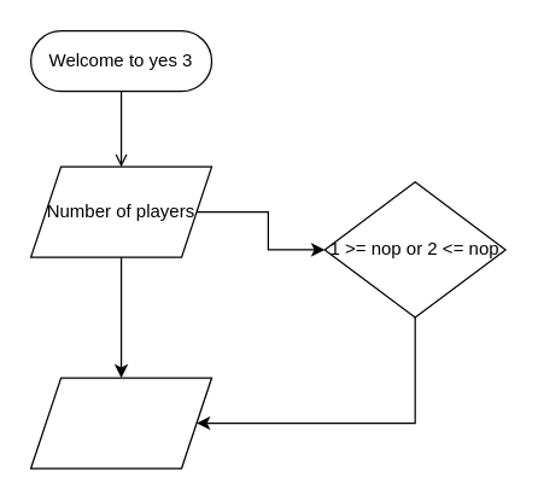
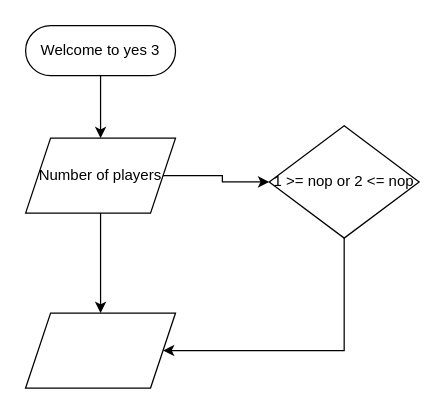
  <mxCell id="0" />
  <mxCell id="1" parent="0" />
- <mxCell id="2" style="edgeStyle=orthogonalEdgeStyle;rounded=0;orthogonalLoop=1;jettySize=auto;html=1;entryX=0.5;entryY=0;entryDx=0;entryDy=0;endArrow=open;" edge="1" parent="1" source="3" target="6"><mxGeometry relative="1" as="geometry" /></mxCell>
+ <mxCell id="2" style="edgeStyle=orthogonalEdgeStyle;rounded=0;orthogonalLoop=1;jettySize=auto;html=1;entryX=0.5;entryY=0;entryDx=0;entryDy=0;" edge="1" parent="1" source="3" target="6"><mxGeometry relative="1" as="geometry" /></mxCell>
  <mxCell id="3" value="Welcome to yes 3" style="rounded=1;whiteSpace=wrap;html=1;fontSize=12;glass=0;strokeWidth=1;shadow=0;arcSize=50;" parent="1" vertex="1"><mxGeometry x="20" y="20" width="120" height="40" as="geometry" /></mxCell>
  <mxCell id="4" style="edgeStyle=orthogonalEdgeStyle;rounded=0;orthogonalLoop=1;jettySize=auto;html=1;entryX=0;entryY=0.5;entryDx=0;entryDy=0;" edge="1" parent="1" source="6" target="8"><mxGeometry relative="1" as="geometry" /></mxCell>
  <mxCell id="5" style="edgeStyle=orthogonalEdgeStyle;rounded=0;orthogonalLoop=1;jettySize=auto;html=1;entryX=0.5;entryY=0;entryDx=0;entryDy=0;" edge="1" parent="1" source="6" target="9"><mxGeometry relative="1" as="geometry" /></mxCell>
  <mxCell id="6" value="Number of players" style="shape=parallelogram;perimeter=parallelogramPerimeter;whiteSpace=wrap;html=1;fixedSize=1;" vertex="1" parent="1"><mxGeometry x="20" y="110" width="120" height="60" as="geometry" /></mxCell>
  <mxCell id="7" style="edgeStyle=orthogonalEdgeStyle;rounded=0;orthogonalLoop=1;jettySize=auto;html=1;" edge="1" parent="1" source="8" target="9"><mxGeometry relative="1" as="geometry"><mxPoint x="225" y="340" as="targetPoint" /><Array as="points"><mxPoint x="275" y="280" /></Array></mxGeometry></mxCell>
- <mxCell id="8" value="1 &amp;gt;= nop or 2 &amp;lt;= nop" style="rhombus;whiteSpace=wrap;html=1;" vertex="1" parent="1"><mxGeometry x="215" y="120" width="120" height="90" as="geometry" /></mxCell>
+ <mxCell id="8" value="1 &amp;gt;= nop or 2 &amp;lt;= nop" style="rhombus;whiteSpace=wrap;html=1;" vertex="1" parent="1"><mxGeometry x="215" y="100" width="120" height="90" as="geometry" /></mxCell>
  <mxCell id="9" value="" style="shape=parallelogram;perimeter=parallelogramPerimeter;whiteSpace=wrap;html=1;fixedSize=1;" vertex="1" parent="1"><mxGeometry x="20" y="250" width="120" height="60" as="geometry" /></mxCell>
